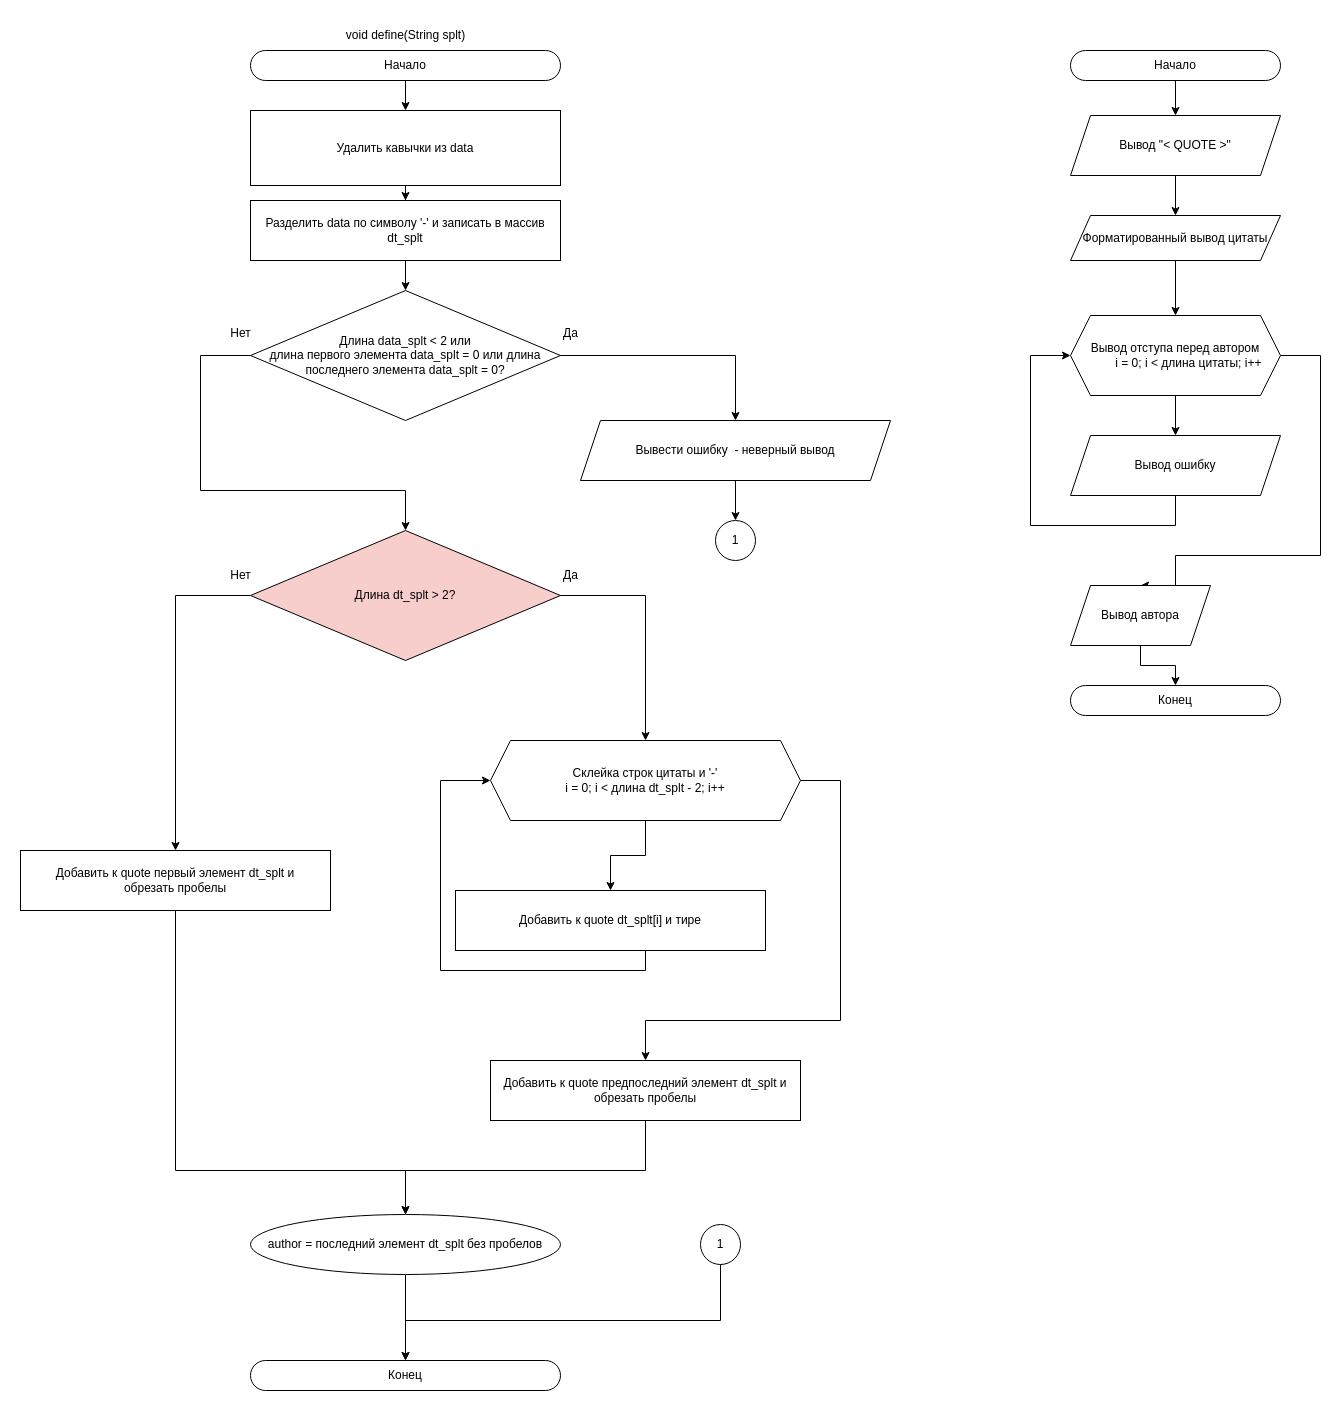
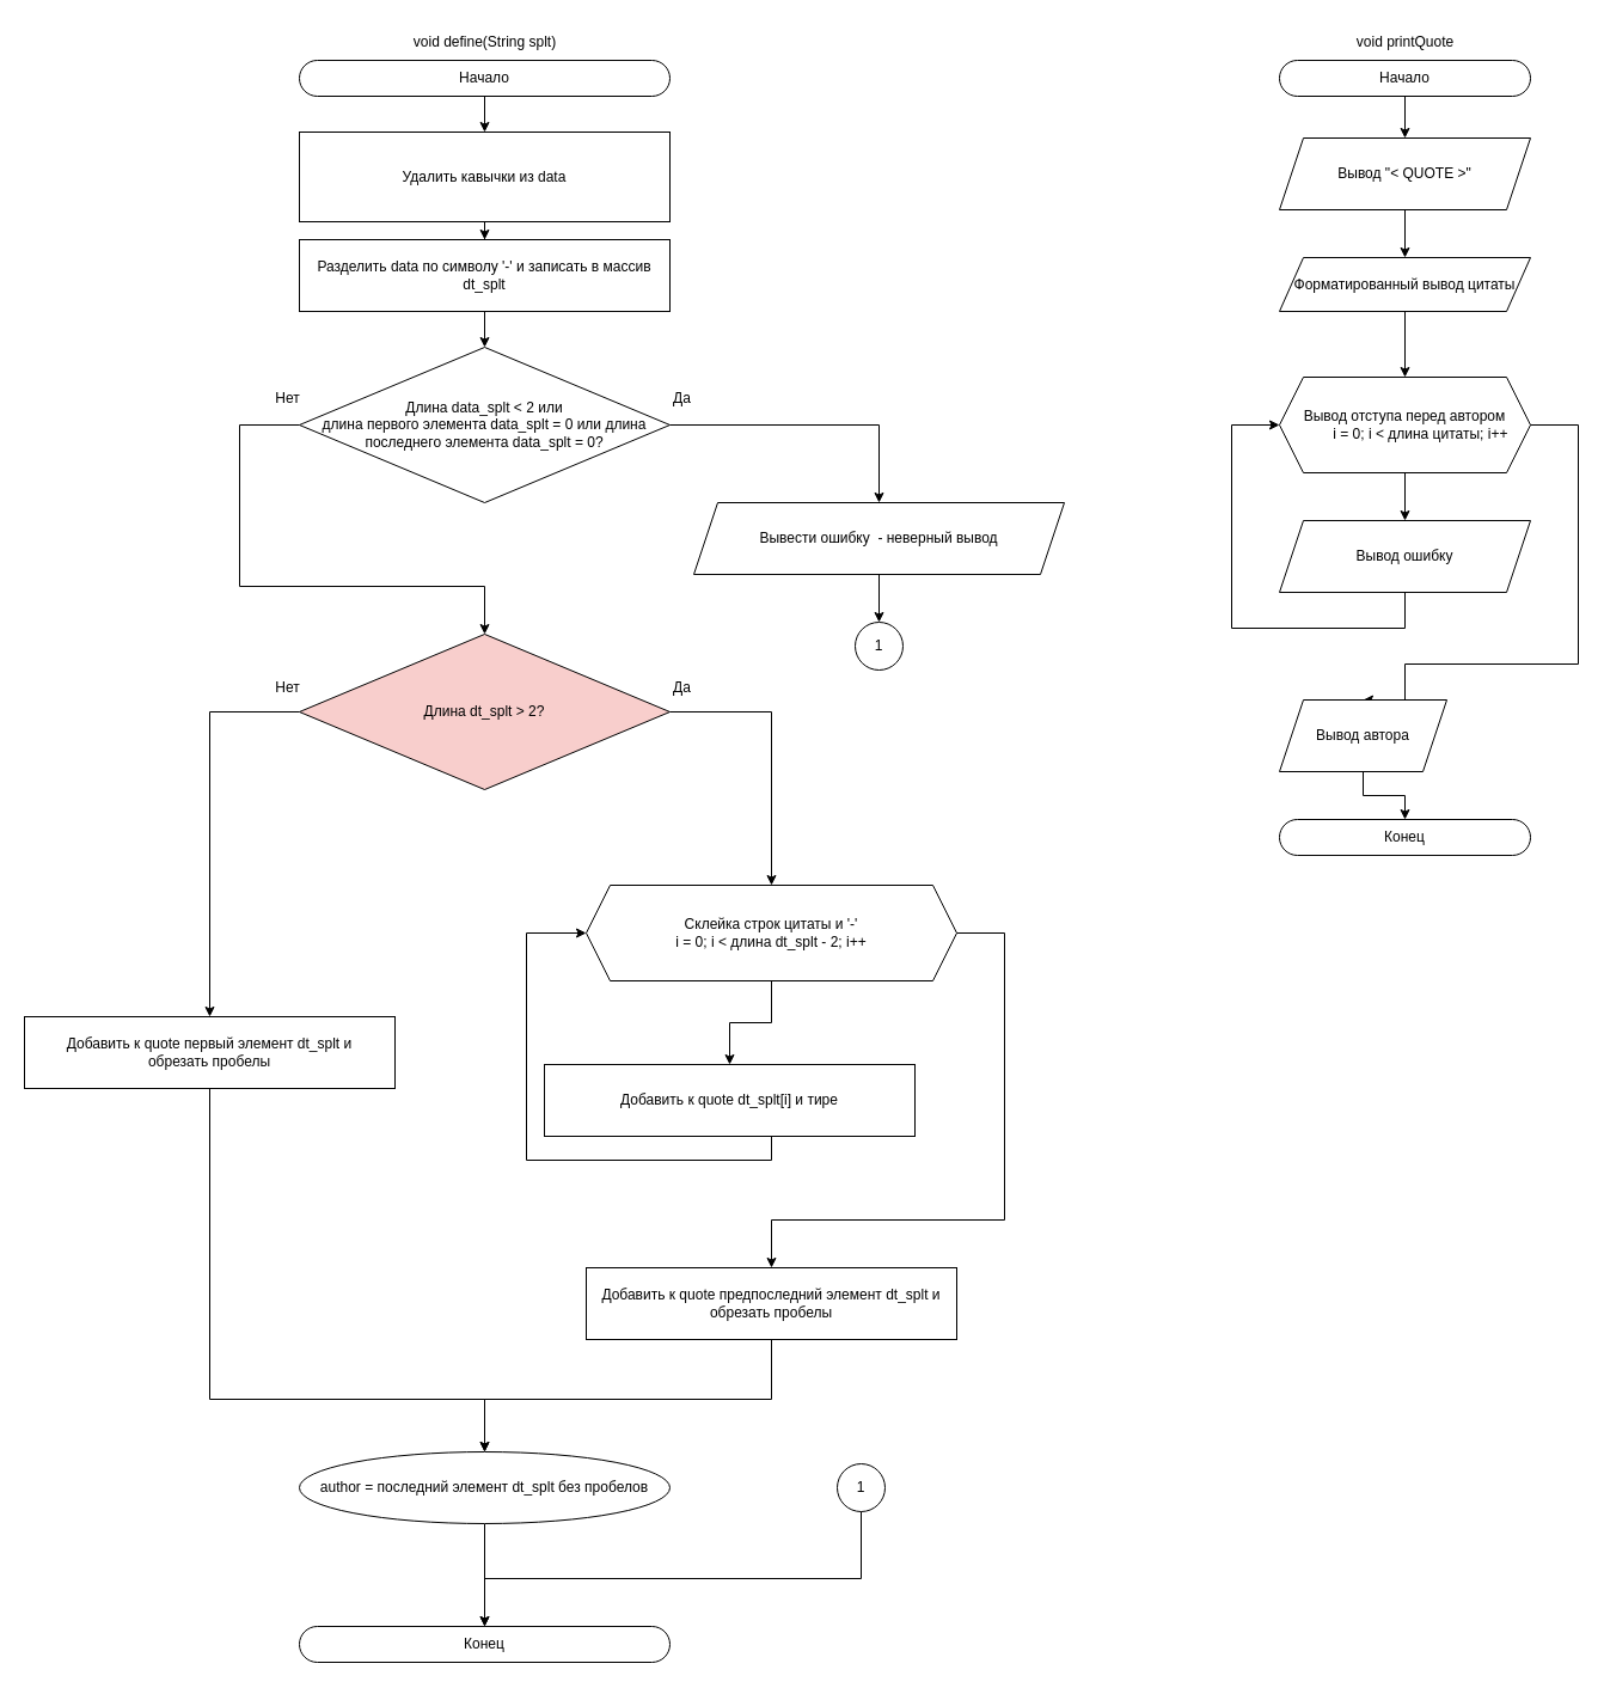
  <mxCell id="0" />
  <mxCell id="1" parent="0" />
  <mxCell id="2" value="" style="edgeStyle=orthogonalEdgeStyle;rounded=0;orthogonalLoop=1;jettySize=auto;html=1;" edge="1" parent="1" source="3" target="6"><mxGeometry relative="1" as="geometry" /></mxCell>
  <mxCell id="3" value="Начало" style="html=1;dashed=0;whiteSpace=wrap;shape=mxgraph.dfd.start" vertex="1" parent="1"><mxGeometry x="250" y="50" width="310" height="30" as="geometry" /></mxCell>
  <mxCell id="4" value="&lt;div&gt;void define(String splt)&lt;/div&gt;" style="text;html=1;align=center;verticalAlign=middle;resizable=0;points=[];autosize=1;strokeColor=none;fillColor=none;" vertex="1" parent="1"><mxGeometry x="330" y="20" width="150" height="30" as="geometry" /></mxCell>
  <mxCell id="5" value="" style="edgeStyle=orthogonalEdgeStyle;rounded=0;orthogonalLoop=1;jettySize=auto;html=1;" edge="1" parent="1" source="6" target="8"><mxGeometry relative="1" as="geometry" /></mxCell>
  <mxCell id="6" value="Удалить кавычки из data" style="rounded=0;whiteSpace=wrap;html=1;" vertex="1" parent="1"><mxGeometry x="250" y="110" width="310" height="75" as="geometry" /></mxCell>
  <mxCell id="7" value="" style="edgeStyle=orthogonalEdgeStyle;rounded=0;orthogonalLoop=1;jettySize=auto;html=1;" edge="1" parent="1" source="8" target="11"><mxGeometry relative="1" as="geometry" /></mxCell>
  <mxCell id="8" value="Разделить data по символу '-' и записать в массив dt_splt" style="rounded=0;whiteSpace=wrap;html=1;" vertex="1" parent="1"><mxGeometry x="250" y="200" width="310" height="60" as="geometry" /></mxCell>
  <mxCell id="9" style="edgeStyle=orthogonalEdgeStyle;rounded=0;orthogonalLoop=1;jettySize=auto;html=1;entryX=0.5;entryY=0;entryDx=0;entryDy=0;" edge="1" parent="1" source="11" target="13"><mxGeometry relative="1" as="geometry" /></mxCell>
  <mxCell id="10" style="edgeStyle=orthogonalEdgeStyle;rounded=0;orthogonalLoop=1;jettySize=auto;html=1;entryX=0.5;entryY=0;entryDx=0;entryDy=0;" edge="1" parent="1" source="11" target="16"><mxGeometry relative="1" as="geometry"><Array as="points"><mxPoint x="200" y="355" /><mxPoint x="200" y="490" /><mxPoint x="405" y="490" /></Array></mxGeometry></mxCell>
  <mxCell id="11" value="Длина data_splt &amp;lt; 2 или&lt;br&gt;длина первого элемента data_splt = 0 или длина последнего элемента data_splt = 0?" style="rhombus;whiteSpace=wrap;html=1;" vertex="1" parent="1"><mxGeometry x="250" y="290" width="310" height="130" as="geometry" /></mxCell>
  <mxCell id="12" value="" style="edgeStyle=orthogonalEdgeStyle;rounded=0;orthogonalLoop=1;jettySize=auto;html=1;" edge="1" parent="1" source="13" target="29"><mxGeometry relative="1" as="geometry" /></mxCell>
  <mxCell id="13" value="Вывести ошибку&amp;nbsp; - неверный вывод" style="shape=parallelogram;perimeter=parallelogramPerimeter;whiteSpace=wrap;html=1;fixedSize=1;" vertex="1" parent="1"><mxGeometry x="580" y="420" width="310" height="60" as="geometry" /></mxCell>
  <mxCell id="14" style="edgeStyle=orthogonalEdgeStyle;rounded=0;orthogonalLoop=1;jettySize=auto;html=1;" edge="1" parent="1" source="16" target="19"><mxGeometry relative="1" as="geometry"><Array as="points"><mxPoint x="645" y="595" /></Array></mxGeometry></mxCell>
  <mxCell id="15" style="edgeStyle=orthogonalEdgeStyle;rounded=0;orthogonalLoop=1;jettySize=auto;html=1;entryX=0.5;entryY=0;entryDx=0;entryDy=0;" edge="1" parent="1" source="16" target="25"><mxGeometry relative="1" as="geometry"><Array as="points"><mxPoint x="175" y="595" /></Array></mxGeometry></mxCell>
  <mxCell id="16" value="Длина dt_splt &amp;gt; 2?" style="rhombus;whiteSpace=wrap;html=1;fillColor=#f8cecc;" vertex="1" parent="1"><mxGeometry x="250" y="530" width="310" height="130" as="geometry" /></mxCell>
  <mxCell id="17" value="" style="edgeStyle=orthogonalEdgeStyle;rounded=0;orthogonalLoop=1;jettySize=auto;html=1;" edge="1" parent="1" source="19" target="21"><mxGeometry relative="1" as="geometry" /></mxCell>
  <mxCell id="18" style="edgeStyle=orthogonalEdgeStyle;rounded=0;orthogonalLoop=1;jettySize=auto;html=1;entryX=0.5;entryY=0;entryDx=0;entryDy=0;" edge="1" parent="1" source="19" target="23"><mxGeometry relative="1" as="geometry"><Array as="points"><mxPoint x="840" y="780" /><mxPoint x="840" y="1020" /><mxPoint x="645" y="1020" /></Array></mxGeometry></mxCell>
  <mxCell id="19" value="Склейка строк цитаты и '-'&lt;br&gt;i = 0; i &amp;lt; длина dt_splt - 2; i++" style="shape=hexagon;perimeter=hexagonPerimeter2;whiteSpace=wrap;html=1;fixedSize=1;" vertex="1" parent="1"><mxGeometry x="490" y="740" width="310" height="80" as="geometry" /></mxCell>
  <mxCell id="20" style="edgeStyle=orthogonalEdgeStyle;rounded=0;orthogonalLoop=1;jettySize=auto;html=1;entryX=0;entryY=0.5;entryDx=0;entryDy=0;" edge="1" parent="1" source="21" target="19"><mxGeometry relative="1" as="geometry"><Array as="points"><mxPoint x="645" y="970" /><mxPoint x="440" y="970" /><mxPoint x="440" y="780" /></Array></mxGeometry></mxCell>
  <mxCell id="21" value="Добавить к quote dt_splt[i] и тире" style="rounded=0;whiteSpace=wrap;html=1;" vertex="1" parent="1"><mxGeometry x="455" y="890" width="310" height="60" as="geometry" /></mxCell>
  <mxCell id="22" style="edgeStyle=orthogonalEdgeStyle;rounded=0;orthogonalLoop=1;jettySize=auto;html=1;entryX=0.5;entryY=0;entryDx=0;entryDy=0;" edge="1" parent="1" source="23" target="27"><mxGeometry relative="1" as="geometry"><Array as="points"><mxPoint x="645" y="1170" /><mxPoint x="405" y="1170" /></Array></mxGeometry></mxCell>
  <mxCell id="23" value="Добавить к quote предпоследний элемент dt_splt и&lt;br&gt;обрезать пробелы" style="rounded=0;whiteSpace=wrap;html=1;" vertex="1" parent="1"><mxGeometry x="490" y="1060" width="310" height="60" as="geometry" /></mxCell>
  <mxCell id="24" style="edgeStyle=orthogonalEdgeStyle;rounded=0;orthogonalLoop=1;jettySize=auto;html=1;entryX=0.5;entryY=0;entryDx=0;entryDy=0;" edge="1" parent="1" source="25" target="27"><mxGeometry relative="1" as="geometry"><Array as="points"><mxPoint x="175" y="1170" /><mxPoint x="405" y="1170" /></Array></mxGeometry></mxCell>
  <mxCell id="25" value="Добавить к quote первый элемент dt_splt и&lt;br&gt;обрезать пробелы" style="rounded=0;whiteSpace=wrap;html=1;" vertex="1" parent="1"><mxGeometry x="20" y="850" width="310" height="60" as="geometry" /></mxCell>
  <mxCell id="26" value="" style="edgeStyle=orthogonalEdgeStyle;rounded=0;orthogonalLoop=1;jettySize=auto;html=1;" edge="1" parent="1" source="27" target="28"><mxGeometry relative="1" as="geometry" /></mxCell>
  <mxCell id="27" value="author = последний элемент dt_splt без пробелов" style="ellipse;whiteSpace=wrap;html=1;" vertex="1" parent="1"><mxGeometry x="250" y="1214" width="310" height="60" as="geometry" /></mxCell>
  <mxCell id="28" value="&lt;div&gt;Конец&lt;/div&gt;" style="html=1;dashed=0;whiteSpace=wrap;shape=mxgraph.dfd.start" vertex="1" parent="1"><mxGeometry x="250" y="1360" width="310" height="30" as="geometry" /></mxCell>
  <mxCell id="29" value="1" style="ellipse;whiteSpace=wrap;html=1;aspect=fixed;" vertex="1" parent="1"><mxGeometry x="715" y="520" width="40" height="40" as="geometry" /></mxCell>
  <mxCell id="30" value="1" style="ellipse;whiteSpace=wrap;html=1;aspect=fixed;" vertex="1" parent="1"><mxGeometry x="700" y="1224" width="40" height="40" as="geometry" /></mxCell>
  <mxCell id="31" style="edgeStyle=orthogonalEdgeStyle;rounded=0;orthogonalLoop=1;jettySize=auto;html=1;entryX=0.5;entryY=0.5;entryDx=0;entryDy=-15;entryPerimeter=0;" edge="1" parent="1" source="30" target="28"><mxGeometry relative="1" as="geometry"><Array as="points"><mxPoint x="720" y="1320" /><mxPoint x="405" y="1320" /></Array></mxGeometry></mxCell>
  <mxCell id="32" value="Нет" style="text;html=1;align=center;verticalAlign=middle;resizable=0;points=[];autosize=1;strokeColor=none;fillColor=none;" vertex="1" parent="1"><mxGeometry x="220" y="318" width="40" height="30" as="geometry" /></mxCell>
  <mxCell id="33" value="Да" style="text;html=1;align=center;verticalAlign=middle;resizable=0;points=[];autosize=1;strokeColor=none;fillColor=none;" vertex="1" parent="1"><mxGeometry x="550" y="318" width="40" height="30" as="geometry" /></mxCell>
  <mxCell id="34" value="Нет" style="text;html=1;align=center;verticalAlign=middle;resizable=0;points=[];autosize=1;strokeColor=none;fillColor=none;" vertex="1" parent="1"><mxGeometry x="220" y="560" width="40" height="30" as="geometry" /></mxCell>
  <mxCell id="35" value="Да" style="text;html=1;align=center;verticalAlign=middle;resizable=0;points=[];autosize=1;strokeColor=none;fillColor=none;" vertex="1" parent="1"><mxGeometry x="550" y="560" width="40" height="30" as="geometry" /></mxCell>
  <mxCell id="36" value="" style="edgeStyle=orthogonalEdgeStyle;rounded=0;orthogonalLoop=1;jettySize=auto;html=1;" edge="1" parent="1" source="37" target="40"><mxGeometry relative="1" as="geometry" /></mxCell>
  <mxCell id="37" value="Начало" style="html=1;dashed=0;whiteSpace=wrap;shape=mxgraph.dfd.start" vertex="1" parent="1"><mxGeometry x="1070" y="50" width="210" height="30" as="geometry" /></mxCell>
+ <mxCell id="38" value="void printQuote" style="text;html=1;align=center;verticalAlign=middle;resizable=0;points=[];autosize=1;strokeColor=none;fillColor=none;" vertex="1" parent="1"><mxGeometry x="1120" y="20" width="110" height="30" as="geometry" /></mxCell>
  <mxCell id="39" value="" style="edgeStyle=orthogonalEdgeStyle;rounded=0;orthogonalLoop=1;jettySize=auto;html=1;" edge="1" parent="1" source="40" target="42"><mxGeometry relative="1" as="geometry" /></mxCell>
  <mxCell id="40" value="Вывод &quot;&amp;lt; QUOTE &amp;gt;&quot;" style="shape=parallelogram;perimeter=parallelogramPerimeter;whiteSpace=wrap;html=1;fixedSize=1;" vertex="1" parent="1"><mxGeometry x="1070" y="115" width="210" height="60" as="geometry" /></mxCell>
  <mxCell id="41" value="" style="edgeStyle=orthogonalEdgeStyle;rounded=0;orthogonalLoop=1;jettySize=auto;html=1;" edge="1" parent="1" source="42" target="45"><mxGeometry relative="1" as="geometry" /></mxCell>
  <mxCell id="42" value="Форматированный вывод цитаты" style="shape=parallelogram;perimeter=parallelogramPerimeter;whiteSpace=wrap;html=1;fixedSize=1;" vertex="1" parent="1"><mxGeometry x="1070" y="215" width="210" height="45" as="geometry" /></mxCell>
  <mxCell id="43" value="" style="edgeStyle=orthogonalEdgeStyle;rounded=0;orthogonalLoop=1;jettySize=auto;html=1;" edge="1" parent="1" source="45" target="47"><mxGeometry relative="1" as="geometry" /></mxCell>
  <mxCell id="44" style="edgeStyle=orthogonalEdgeStyle;rounded=0;orthogonalLoop=1;jettySize=auto;html=1;entryX=0.5;entryY=0;entryDx=0;entryDy=0;" edge="1" parent="1" source="45" target="49"><mxGeometry relative="1" as="geometry"><Array as="points"><mxPoint x="1320" y="355" /><mxPoint x="1320" y="555" /><mxPoint x="1175" y="555" /></Array></mxGeometry></mxCell>
  <mxCell id="45" value="Вывод отступа перед автором&lt;br&gt;&lt;span style=&quot;white-space: pre;&quot;&gt;&#09;&lt;/span&gt;i = 0; i &amp;lt; длина цитаты; i++" style="shape=hexagon;perimeter=hexagonPerimeter2;whiteSpace=wrap;html=1;fixedSize=1;" vertex="1" parent="1"><mxGeometry x="1070" y="315" width="210" height="80" as="geometry" /></mxCell>
  <mxCell id="46" style="edgeStyle=orthogonalEdgeStyle;rounded=0;orthogonalLoop=1;jettySize=auto;html=1;entryX=0;entryY=0.5;entryDx=0;entryDy=0;" edge="1" parent="1" source="47" target="45"><mxGeometry relative="1" as="geometry"><Array as="points"><mxPoint x="1175" y="525" /><mxPoint x="1030" y="525" /><mxPoint x="1030" y="355" /></Array></mxGeometry></mxCell>
  <mxCell id="47" value="Вывод ошибку" style="shape=parallelogram;perimeter=parallelogramPerimeter;whiteSpace=wrap;html=1;fixedSize=1;" vertex="1" parent="1"><mxGeometry x="1070" y="435" width="210" height="60" as="geometry" /></mxCell>
  <mxCell id="48" value="" style="edgeStyle=orthogonalEdgeStyle;rounded=0;orthogonalLoop=1;jettySize=auto;html=1;" edge="1" parent="1" source="49" target="50"><mxGeometry relative="1" as="geometry" /></mxCell>
  <mxCell id="49" value="Вывод автора" style="shape=parallelogram;perimeter=parallelogramPerimeter;whiteSpace=wrap;html=1;fixedSize=1;" vertex="1" parent="1"><mxGeometry x="1070" y="585" width="140" height="60" as="geometry" /></mxCell>
  <mxCell id="50" value="Конец" style="html=1;dashed=0;whiteSpace=wrap;shape=mxgraph.dfd.start" vertex="1" parent="1"><mxGeometry x="1070" y="685" width="210" height="30" as="geometry" /></mxCell>
